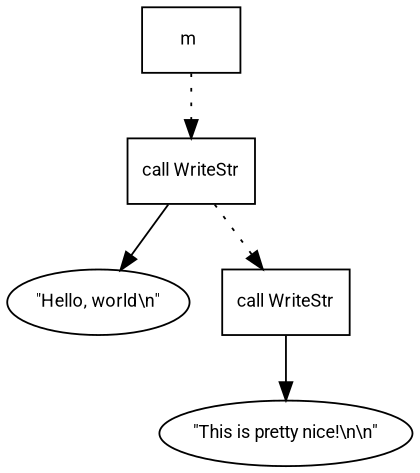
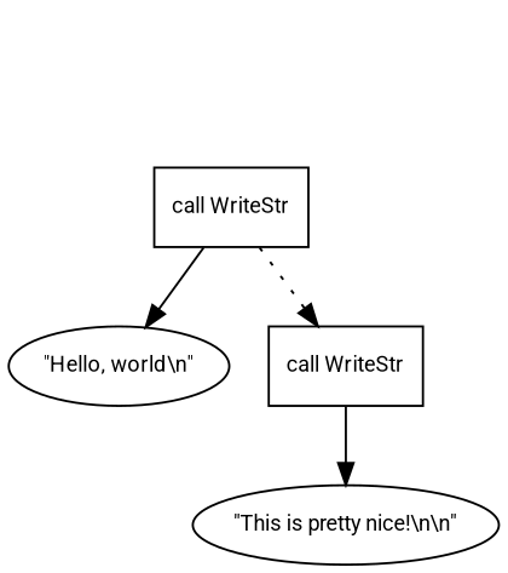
  digraph {
    fontname=Roboto
    fontsize=10
    node [fontname=Roboto fontsize=10 shape=box]
    edge [fontname=Roboto fontsize=10]
-   n1 [label="m "]
    n2 [label="call WriteStr"]
    n3 [label="\"Hello, world\\n\"" shape=ellipse]
    n4 [label="call WriteStr"]
    n5 [label="\"This is pretty nice!\\n\\n\"" shape=ellipse]
-   n1 -> n2 [style=dotted]
    n2 -> n3
    n2 -> n4 [style=dotted]
    n4 -> n5
  }
